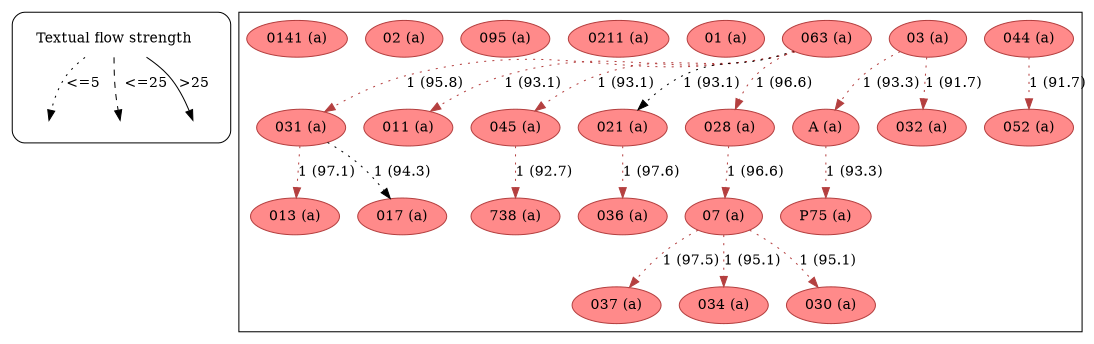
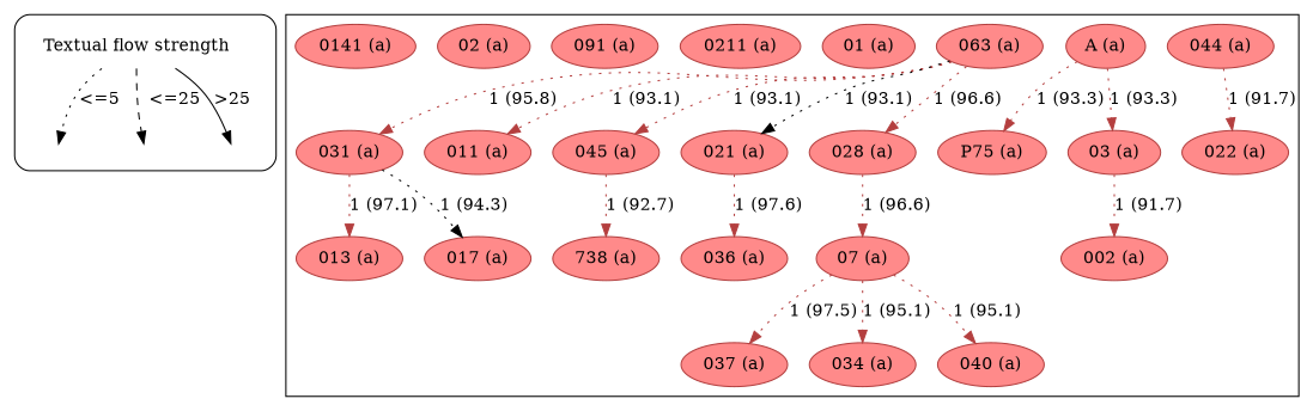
  strict digraph {
    node [style=filled color="#b43f3f" fillcolor="#FF8A8A"]
    edge [style=dotted color="#b43f3f"]
    n1 [label="Textual flow strength" shape=plaintext style="" color="" fillcolor=""]
    leg_e1 [fixedsize=True height=0.2 style=invis color="" fillcolor=""]
    leg_e2 [fixedsize=True height=0.2 style=invis color="" fillcolor=""]
    leg_e3 [fixedsize=True height=0.2 style=invis color="" fillcolor=""]
    n5 [label="044 (a)"]
-   n6 [label="052 (a)"]
+   n6 [label="022 (a)"]
    n7 [label="A (a)"]
    n8 [label="P75 (a)"]
    n9 [label="03 (a)"]
-   n10 [label="032 (a)"]
+   n10 [label="002 (a)"]
    n11 [label="031 (a)"]
    n12 [label="013 (a)"]
    n13 [label="017 (a)"]
    n14 [label="063 (a)"]
    n15 [label="011 (a)"]
    n16 [label="07 (a)"]
    n17 [label="045 (a)"]
    n18 [label="021 (a)"]
    n19 [label="028 (a)"]
    n20 [label="037 (a)"]
    n21 [label="034 (a)"]
-   n22 [label="030 (a)"]
+   n22 [label="040 (a)"]
    n23 [label="738 (a)"]
    n24 [label="036 (a)"]
    n25 [label="01 (a)"]
    n26 [label="0211 (a)"]
-   n27 [label="095 (a)"]
+   n27 [label="091 (a)"]
    n28 [label="02 (a)"]
    n29 [label="0141 (a)"]
    subgraph cluster_1 {
      style=rounded
      n1
      leg_e1
      leg_e2
      leg_e3
    }
    subgraph cluster_2 {
      n5
      n6
      n7
      n8
      n9
      n10
      n11
      n12
      n13
      n14
      n15
      n16
      n17
      n18
      n19
      n20
      n21
      n22
      n23
      n24
      n25
      n26
      n27
      n28
      n29
    }
    n1 -> leg_e1 [label="<=5  " color=""]
    n1 -> leg_e2 [label="  <=25" style=dashed color=""]
    n1 -> leg_e3 [label=">25" style=solid color=""]
    n5 -> n6 [label="1 (91.7)"]
    n7 -> n8 [label="1 (93.3)"]
-   n9 -> n7 [label="1 (93.3)"]
+   n7 -> n9 [label="1 (93.3)"]
    n9 -> n10 [label="1 (91.7)"]
    n11 -> n12 [label="1 (97.1)"]
    n11 -> n13 [color=black label="1 (94.3)"]
    n14 -> n11 [label="1 (95.8)"]
    n14 -> n15 [label="1 (93.1)"]
    n14 -> n17 [label="1 (93.1)"]
    n14 -> n18 [color=black label="1 (93.1)"]
    n14 -> n19 [label="1 (96.6)"]
    n16 -> n20 [label="1 (97.5)"]
    n16 -> n21 [label="1 (95.1)"]
    n16 -> n22 [label="1 (95.1)"]
    n17 -> n23 [label="1 (92.7)"]
    n18 -> n24 [label="1 (97.6)"]
    n19 -> n16 [label="1 (96.6)"]
  }
